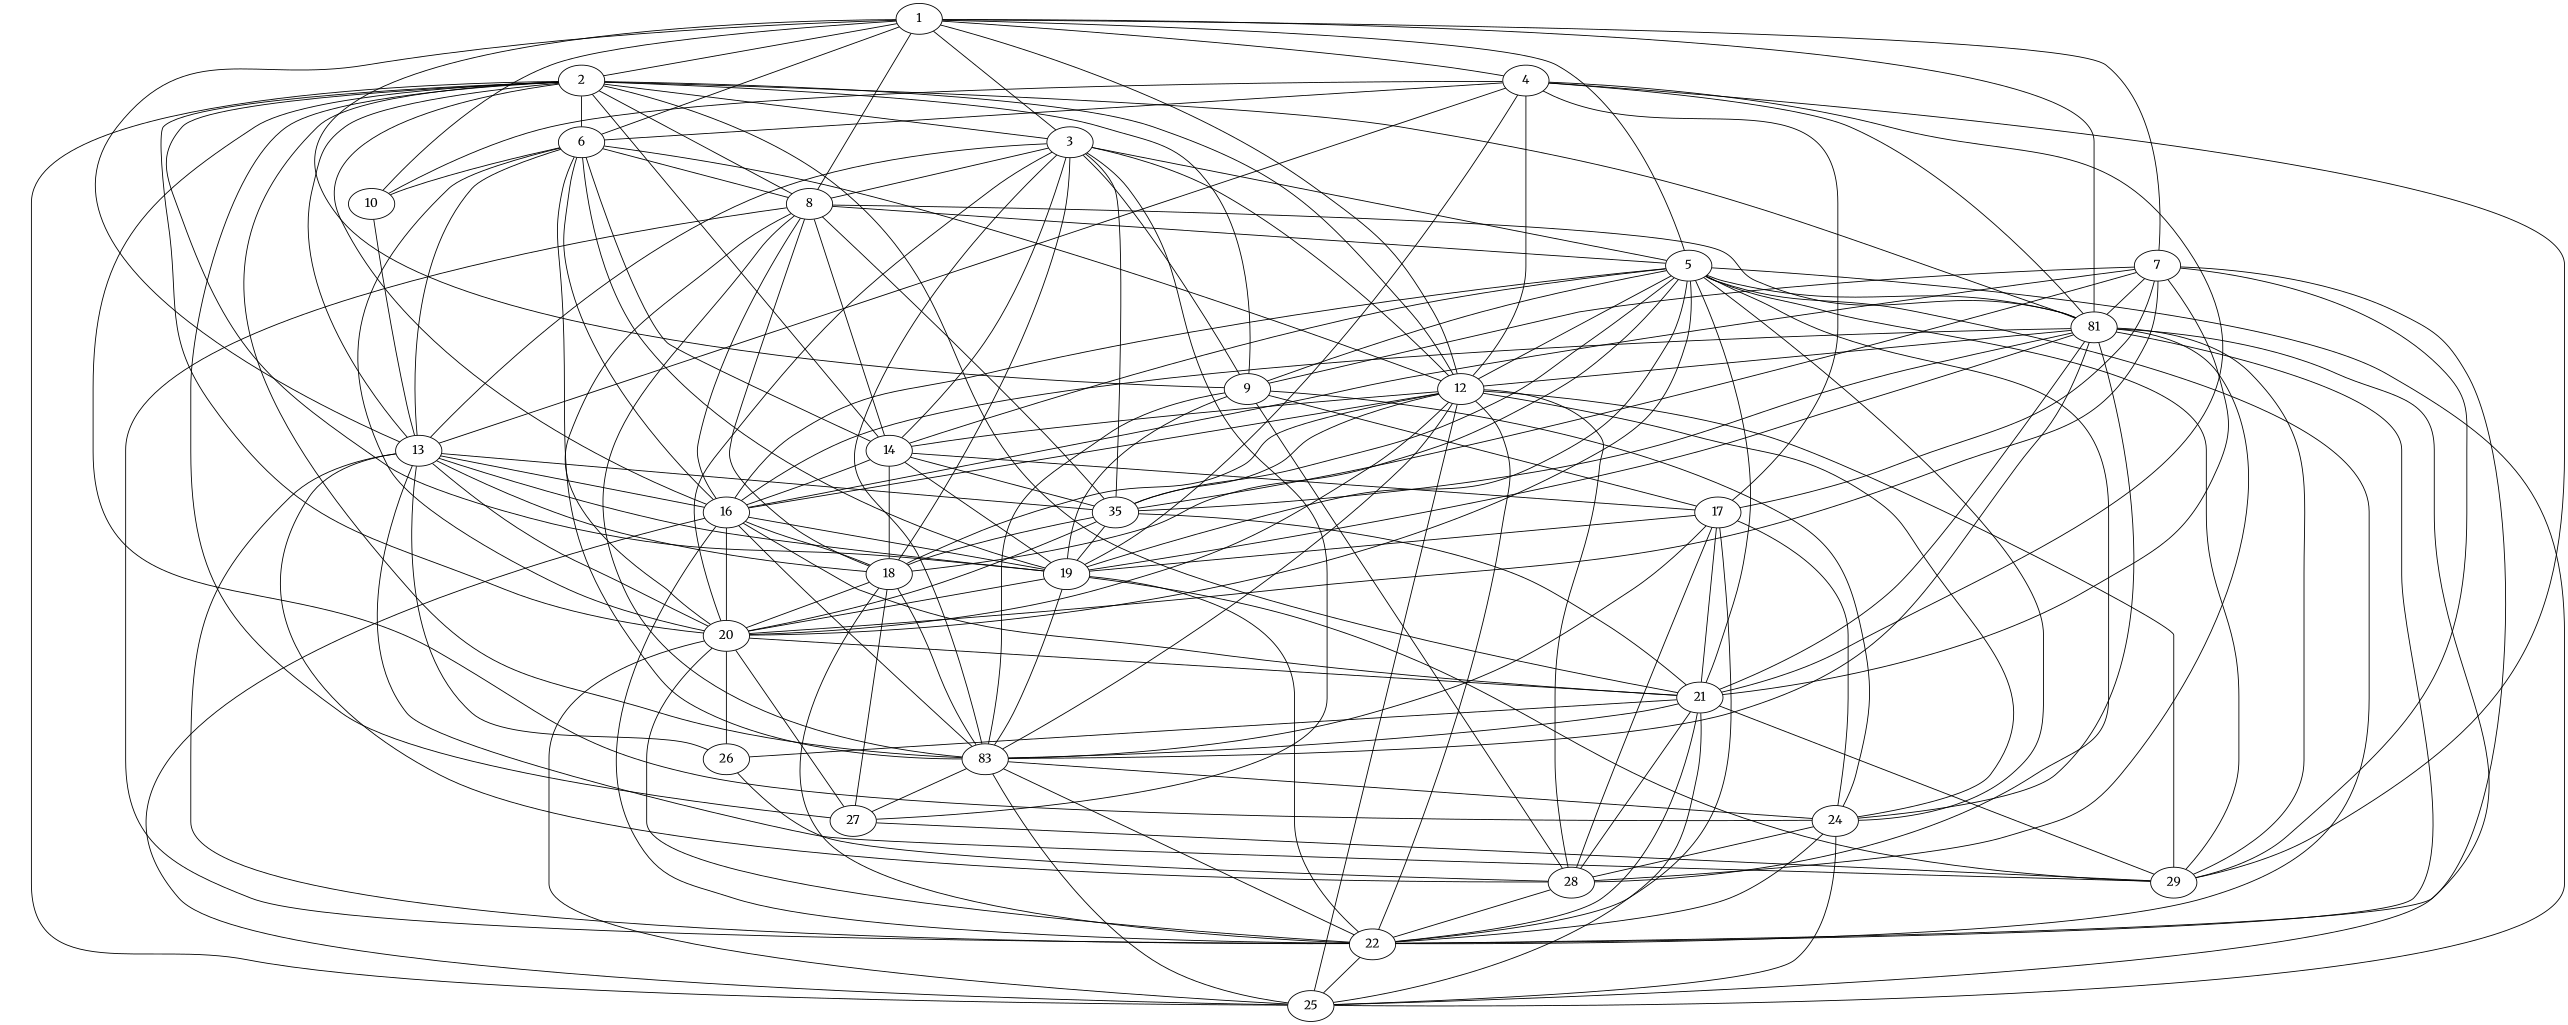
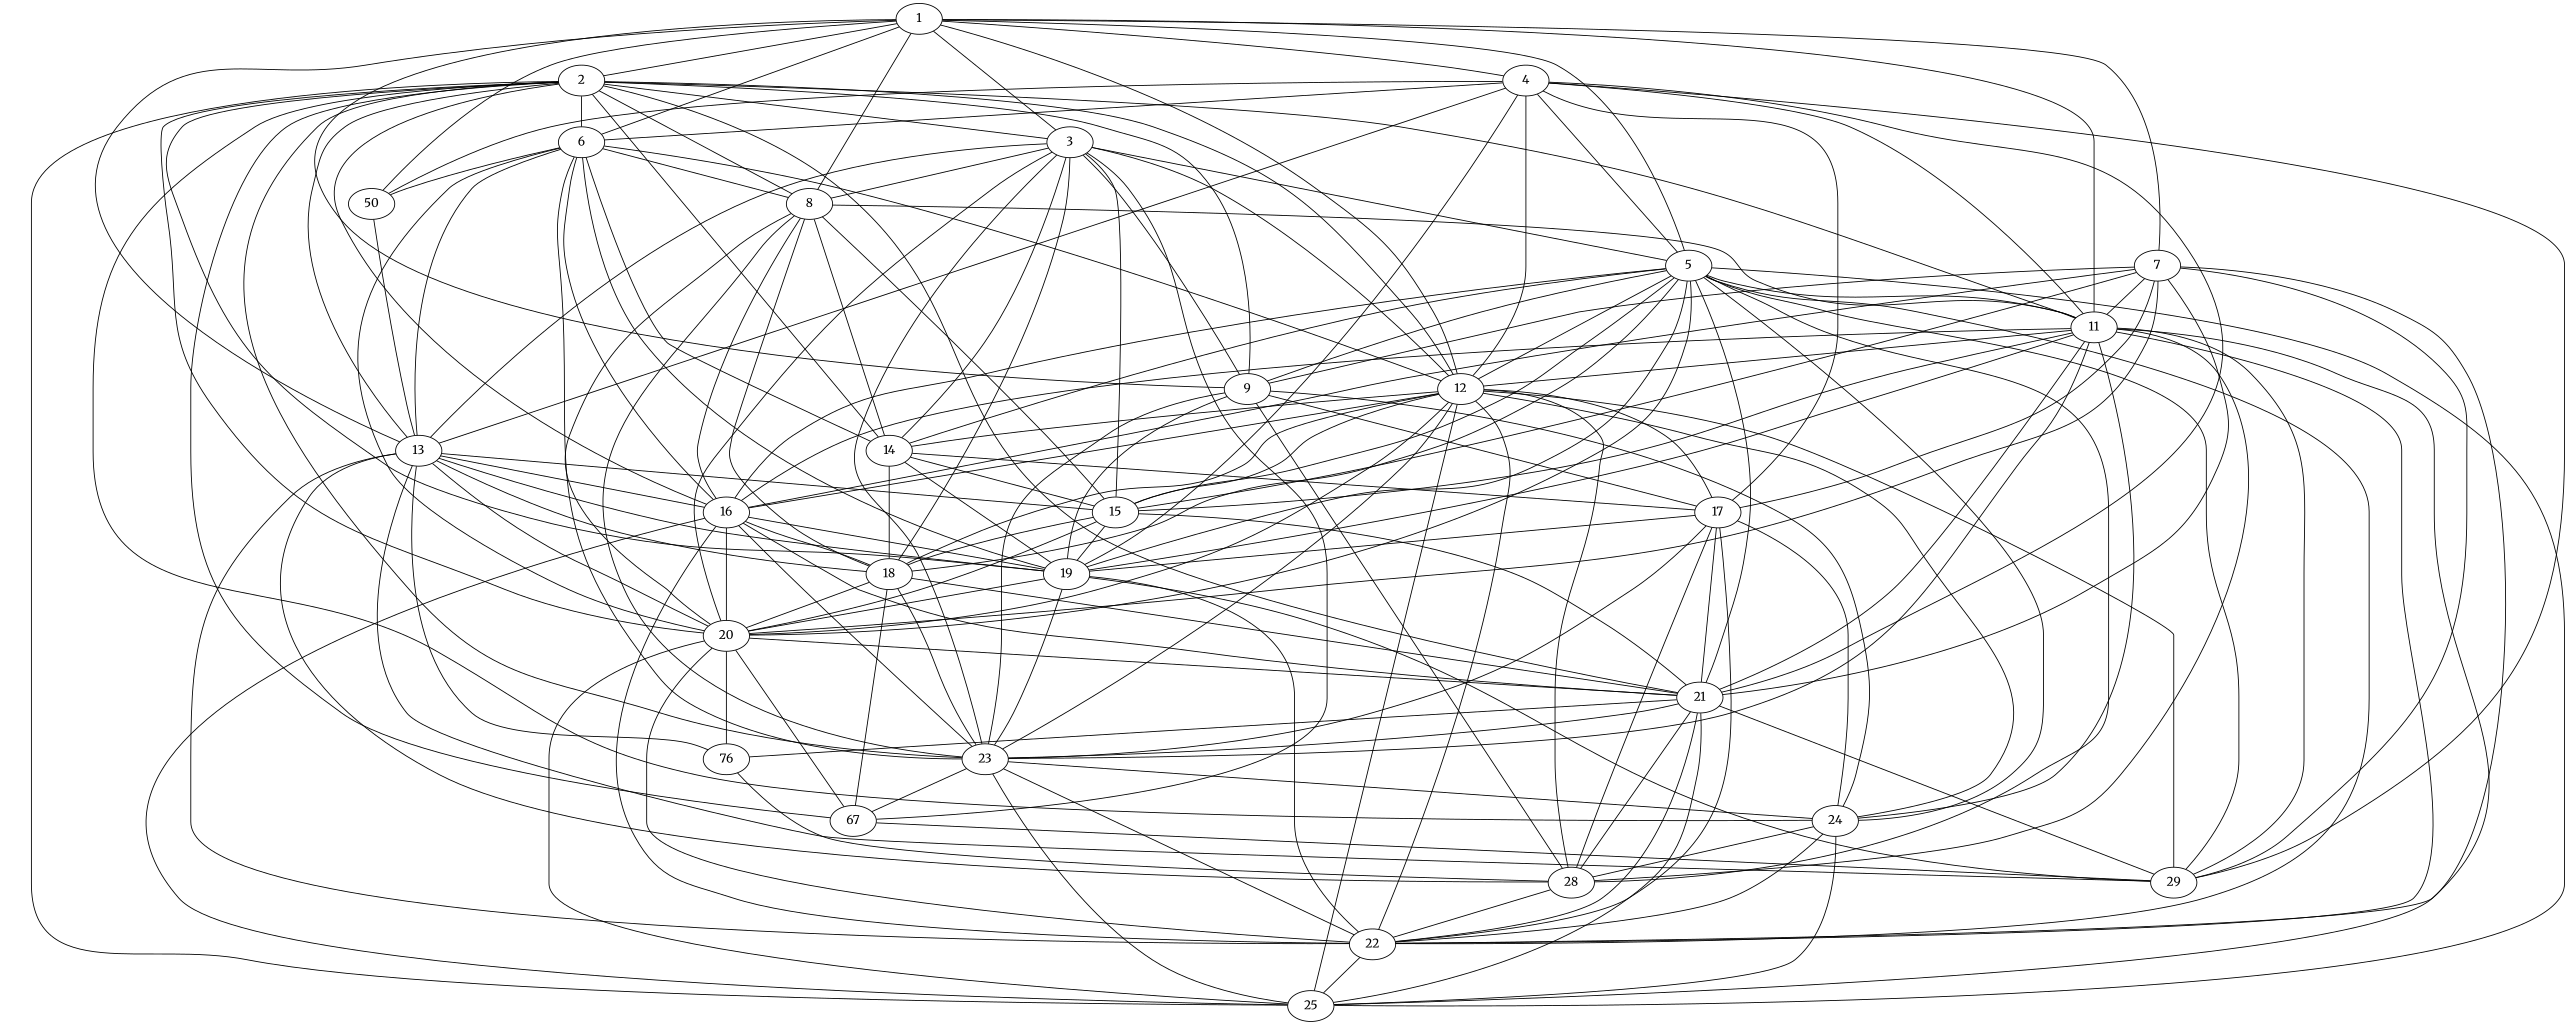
  graph {
    fontname=Merriweather
    node [fontname=Merriweather]
    edge [fontname=Merriweather]
    1
    2
    3
    4
    5
    6
    7
    8
    9
-   10
-   11 [label=81]
+   10 [label=50]
+   11
    12
    13
    14
    16
    19
    20
    21
-   23 [label=83]
+   23
    24
    25
-   27
-   15 [label=35]
+   27 [label=67]
+   15
    18
    17
    29
    22
    28
-   26
+   26 [label=76]
    1 -- 2
    1 -- 3
    1 -- 4
    1 -- 5
    1 -- 6
    1 -- 7
    1 -- 8
    1 -- 9
    1 -- 10
    1 -- 11
    1 -- 12
    1 -- 13
    2 -- 3
    2 -- 6
    2 -- 8
    2 -- 9
    2 -- 11
    2 -- 12
    2 -- 13
    2 -- 14
    2 -- 16
    2 -- 19
    2 -- 20
    2 -- 21
    2 -- 23
    2 -- 24
    2 -- 25
    2 -- 27
    3 -- 5
    3 -- 8
    3 -- 9
    3 -- 12
    3 -- 13
    3 -- 14
    3 -- 20
    3 -- 23
    3 -- 27
    3 -- 15
    3 -- 18
-   8 -- 5
+   4 -- 5
    4 -- 6
    4 -- 10
    4 -- 11
    4 -- 12
    4 -- 13
    4 -- 19
    4 -- 21
    4 -- 17
    4 -- 29
    5 -- 9
    5 -- 11
    5 -- 12
    5 -- 14
    5 -- 16
    5 -- 19
    5 -- 20
    5 -- 21
    5 -- 24
    5 -- 25
    5 -- 15
    5 -- 18
    5 -- 29
    5 -- 22
    5 -- 28
    6 -- 8
    6 -- 10
    6 -- 12
    6 -- 13
    6 -- 14
    6 -- 16
    6 -- 19
    6 -- 20
    6 -- 23
    7 -- 9
    7 -- 11
    7 -- 16
    7 -- 20
    7 -- 21
    7 -- 15
    7 -- 17
    7 -- 29
    7 -- 22
    8 -- 11
    8 -- 14
    8 -- 16
    8 -- 20
    8 -- 23
    8 -- 15
    8 -- 18
-   8 -- 22
    9 -- 19
    9 -- 23
    9 -- 24
    9 -- 17
    9 -- 28
    10 -- 13
    11 -- 12
    11 -- 16
    11 -- 19
    11 -- 21
    11 -- 23
    11 -- 24
    11 -- 25
    11 -- 15
    11 -- 29
    11 -- 22
    11 -- 28
    12 -- 14
    12 -- 16
    12 -- 20
    12 -- 23
    12 -- 24
    12 -- 25
    12 -- 15
    12 -- 18
+   12 -- 17
    12 -- 29
    12 -- 22
    12 -- 28
    13 -- 16
    13 -- 19
    13 -- 20
    13 -- 15
    13 -- 18
    13 -- 29
    13 -- 22
    13 -- 28
    13 -- 26
-   14 -- 16
    14 -- 19
    14 -- 15
    14 -- 18
    14 -- 17
    16 -- 19
    16 -- 20
    16 -- 21
    16 -- 23
    16 -- 25
    16 -- 18
    16 -- 22
    19 -- 20
    19 -- 23
    19 -- 29
    19 -- 22
    20 -- 21
    20 -- 25
    20 -- 27
    20 -- 22
    20 -- 26
    21 -- 23
    21 -- 25
    21 -- 29
    21 -- 22
    21 -- 28
    21 -- 26
    23 -- 24
    23 -- 25
    23 -- 27
    24 -- 25
    24 -- 28
    27 -- 29
    15 -- 19
    15 -- 20
    15 -- 21
    15 -- 18
    18 -- 20
    18 -- 23
    18 -- 27
-   18 -- 22
+   18 -- 21
    17 -- 19
    17 -- 21
    17 -- 23
    17 -- 24
    17 -- 22
    17 -- 28
    22 -- 23
    22 -- 24
    22 -- 25
    28 -- 22
    26 -- 28
  }
